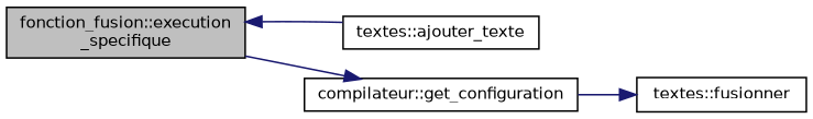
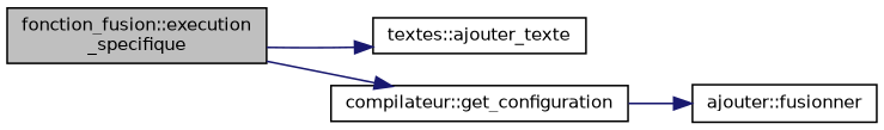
  digraph {
    rankdir=LR
    node [color=black fillcolor=white fontname=Helvetica fontsize=10 shape=record style=filled]
    edge [color=midnightblue fontname=Helvetica fontsize=10 labelfontname=Helvetica labelfontsize=10 style=solid]
    n1 [fillcolor=grey75 fontcolor=black height=0.2 label="fonction_fusion::execution\l_specifique" width=0.4]
    n2 [height=0.2 label="textes::ajouter_texte" width=0.4]
    n3 [height=0.2 label="compilateur::get_configuration" width=0.4]
-   n4 [height=0.2 label="textes::fusionner" width=0.4]
-   n2 -> n1
+   n4 [height=0.2 label="ajouter::fusionner" width=0.4]
+   n1 -> n2
    n1 -> n3
    n3 -> n4
  }
